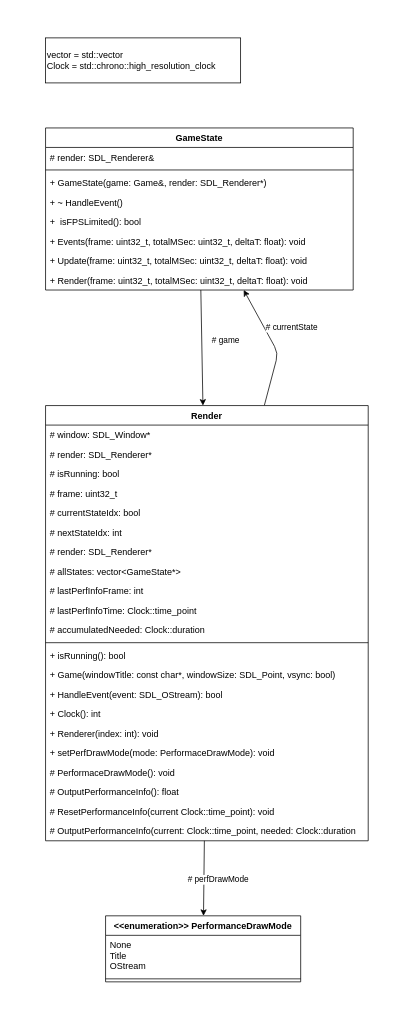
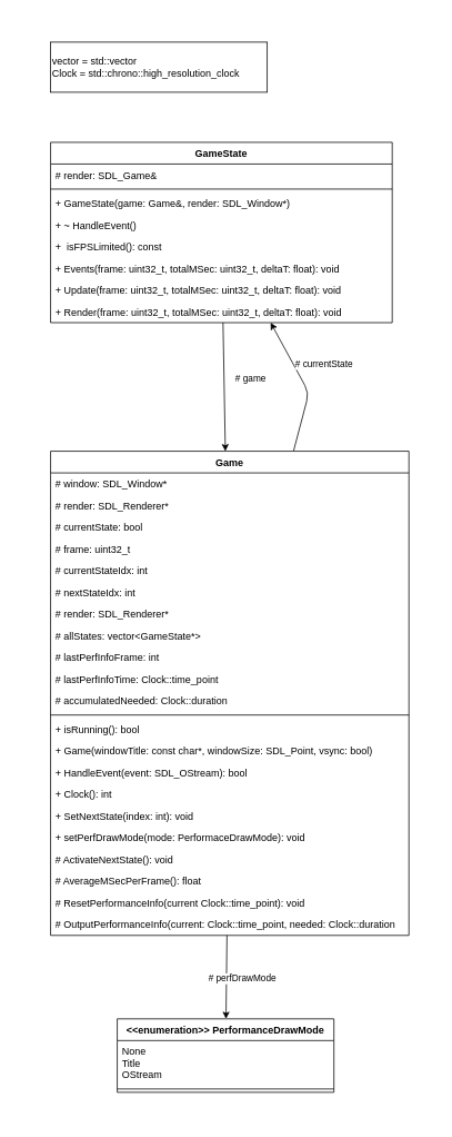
  <mxCell id="0" />
  <mxCell id="1" parent="0" />
  <mxCell id="2" value="" style="rounded=0;whiteSpace=wrap;html=1;labelBackgroundColor=#FFFFFF;fillColor=default;gradientColor=none;strokeColor=none;" vertex="1" parent="1"><mxGeometry x="20" y="20" width="500" height="1320" as="geometry" /></mxCell>
  <mxCell id="3" value="# currentState" style="edgeStyle=none;html=1;" parent="1" source="4" target="29" edge="1"><mxGeometry x="0.116" y="-32" relative="1" as="geometry"><Array as="points"><mxPoint x="370" y="470" /></Array><mxPoint as="offset" /></mxGeometry></mxCell>
- <mxCell id="4" value="Render" style="swimlane;fontStyle=1;align=center;verticalAlign=top;childLayout=stackLayout;horizontal=1;startSize=26;horizontalStack=0;resizeParent=1;resizeParentMax=0;resizeLast=0;collapsible=1;marginBottom=0;" parent="1" vertex="1"><mxGeometry x="60" y="540" width="430" height="580" as="geometry" /></mxCell>
+ <mxCell id="4" value="Game" style="swimlane;fontStyle=1;align=center;verticalAlign=top;childLayout=stackLayout;horizontal=1;startSize=26;horizontalStack=0;resizeParent=1;resizeParentMax=0;resizeLast=0;collapsible=1;marginBottom=0;" parent="1" vertex="1"><mxGeometry x="60" y="540" width="430" height="580" as="geometry" /></mxCell>
  <mxCell id="5" value="# window: SDL_Window*" style="text;strokeColor=none;fillColor=none;align=left;verticalAlign=top;spacingLeft=4;spacingRight=4;overflow=hidden;rotatable=0;points=[[0,0.5],[1,0.5]];portConstraint=eastwest;" parent="4" vertex="1"><mxGeometry y="26" width="430" height="26" as="geometry" /></mxCell>
  <mxCell id="6" value="# render: SDL_Renderer*" style="text;strokeColor=none;fillColor=none;align=left;verticalAlign=top;spacingLeft=4;spacingRight=4;overflow=hidden;rotatable=0;points=[[0,0.5],[1,0.5]];portConstraint=eastwest;" parent="4" vertex="1"><mxGeometry y="52" width="430" height="26" as="geometry" /></mxCell>
- <mxCell id="7" value="# isRunning: bool" style="text;strokeColor=none;fillColor=none;align=left;verticalAlign=top;spacingLeft=4;spacingRight=4;overflow=hidden;rotatable=0;points=[[0,0.5],[1,0.5]];portConstraint=eastwest;" parent="4" vertex="1"><mxGeometry y="78" width="430" height="26" as="geometry" /></mxCell>
+ <mxCell id="7" value="# currentState: bool" style="text;strokeColor=none;fillColor=none;align=left;verticalAlign=top;spacingLeft=4;spacingRight=4;overflow=hidden;rotatable=0;points=[[0,0.5],[1,0.5]];portConstraint=eastwest;" parent="4" vertex="1"><mxGeometry y="78" width="430" height="26" as="geometry" /></mxCell>
  <mxCell id="8" value="# frame: uint32_t" style="text;strokeColor=none;fillColor=none;align=left;verticalAlign=top;spacingLeft=4;spacingRight=4;overflow=hidden;rotatable=0;points=[[0,0.5],[1,0.5]];portConstraint=eastwest;" parent="4" vertex="1"><mxGeometry y="104" width="430" height="26" as="geometry" /></mxCell>
- <mxCell id="9" value="# currentStateIdx: bool" style="text;strokeColor=none;fillColor=none;align=left;verticalAlign=top;spacingLeft=4;spacingRight=4;overflow=hidden;rotatable=0;points=[[0,0.5],[1,0.5]];portConstraint=eastwest;" parent="4" vertex="1"><mxGeometry y="130" width="430" height="26" as="geometry" /></mxCell>
+ <mxCell id="9" value="# currentStateIdx: int" style="text;strokeColor=none;fillColor=none;align=left;verticalAlign=top;spacingLeft=4;spacingRight=4;overflow=hidden;rotatable=0;points=[[0,0.5],[1,0.5]];portConstraint=eastwest;" parent="4" vertex="1"><mxGeometry y="130" width="430" height="26" as="geometry" /></mxCell>
  <mxCell id="10" value="# nextStateIdx: int" style="text;strokeColor=none;fillColor=none;align=left;verticalAlign=top;spacingLeft=4;spacingRight=4;overflow=hidden;rotatable=0;points=[[0,0.5],[1,0.5]];portConstraint=eastwest;" parent="4" vertex="1"><mxGeometry y="156" width="430" height="26" as="geometry" /></mxCell>
  <mxCell id="11" value="# render: SDL_Renderer*" style="text;strokeColor=none;fillColor=none;align=left;verticalAlign=top;spacingLeft=4;spacingRight=4;overflow=hidden;rotatable=0;points=[[0,0.5],[1,0.5]];portConstraint=eastwest;" parent="4" vertex="1"><mxGeometry y="182" width="430" height="26" as="geometry" /></mxCell>
  <mxCell id="12" value="# allStates: vector&lt;GameState*&gt;" style="text;strokeColor=none;fillColor=none;align=left;verticalAlign=top;spacingLeft=4;spacingRight=4;overflow=hidden;rotatable=0;points=[[0,0.5],[1,0.5]];portConstraint=eastwest;" parent="4" vertex="1"><mxGeometry y="208" width="430" height="26" as="geometry" /></mxCell>
  <mxCell id="13" value="# lastPerfInfoFrame: int" style="text;strokeColor=none;fillColor=none;align=left;verticalAlign=top;spacingLeft=4;spacingRight=4;overflow=hidden;rotatable=0;points=[[0,0.5],[1,0.5]];portConstraint=eastwest;" parent="4" vertex="1"><mxGeometry y="234" width="430" height="26" as="geometry" /></mxCell>
  <mxCell id="14" value="# lastPerfInfoTime: Clock::time_point" style="text;strokeColor=none;fillColor=none;align=left;verticalAlign=top;spacingLeft=4;spacingRight=4;overflow=hidden;rotatable=0;points=[[0,0.5],[1,0.5]];portConstraint=eastwest;" parent="4" vertex="1"><mxGeometry y="260" width="430" height="26" as="geometry" /></mxCell>
  <mxCell id="15" value="# accumulatedNeeded: Clock::duration" style="text;strokeColor=none;fillColor=none;align=left;verticalAlign=top;spacingLeft=4;spacingRight=4;overflow=hidden;rotatable=0;points=[[0,0.5],[1,0.5]];portConstraint=eastwest;" parent="4" vertex="1"><mxGeometry y="286" width="430" height="26" as="geometry" /></mxCell>
  <mxCell id="16" value="" style="line;strokeWidth=1;fillColor=none;align=left;verticalAlign=middle;spacingTop=-1;spacingLeft=3;spacingRight=3;rotatable=0;labelPosition=right;points=[];portConstraint=eastwest;" parent="4" vertex="1"><mxGeometry y="312" width="430" height="8" as="geometry" /></mxCell>
  <mxCell id="17" value="+ isRunning(): bool" style="text;strokeColor=none;fillColor=none;align=left;verticalAlign=top;spacingLeft=4;spacingRight=4;overflow=hidden;rotatable=0;points=[[0,0.5],[1,0.5]];portConstraint=eastwest;" parent="4" vertex="1"><mxGeometry y="320" width="430" height="26" as="geometry" /></mxCell>
  <mxCell id="18" value="+ Game(windowTitle: const char*, windowSize: SDL_Point, vsync: bool)" style="text;strokeColor=none;fillColor=none;align=left;verticalAlign=top;spacingLeft=4;spacingRight=4;overflow=hidden;rotatable=0;points=[[0,0.5],[1,0.5]];portConstraint=eastwest;" parent="4" vertex="1"><mxGeometry y="346" width="430" height="26" as="geometry" /></mxCell>
  <mxCell id="19" value="+ HandleEvent(event: SDL_OStream): bool" style="text;strokeColor=none;fillColor=none;align=left;verticalAlign=top;spacingLeft=4;spacingRight=4;overflow=hidden;rotatable=0;points=[[0,0.5],[1,0.5]];portConstraint=eastwest;" parent="4" vertex="1"><mxGeometry y="372" width="430" height="26" as="geometry" /></mxCell>
  <mxCell id="20" value="+ Clock(): int" style="text;strokeColor=none;fillColor=none;align=left;verticalAlign=top;spacingLeft=4;spacingRight=4;overflow=hidden;rotatable=0;points=[[0,0.5],[1,0.5]];portConstraint=eastwest;" parent="4" vertex="1"><mxGeometry y="398" width="430" height="26" as="geometry" /></mxCell>
- <mxCell id="21" value="+ Renderer(index: int): void" style="text;strokeColor=none;fillColor=none;align=left;verticalAlign=top;spacingLeft=4;spacingRight=4;overflow=hidden;rotatable=0;points=[[0,0.5],[1,0.5]];portConstraint=eastwest;" parent="4" vertex="1"><mxGeometry y="424" width="430" height="26" as="geometry" /></mxCell>
+ <mxCell id="21" value="+ SetNextState(index: int): void" style="text;strokeColor=none;fillColor=none;align=left;verticalAlign=top;spacingLeft=4;spacingRight=4;overflow=hidden;rotatable=0;points=[[0,0.5],[1,0.5]];portConstraint=eastwest;" parent="4" vertex="1"><mxGeometry y="424" width="430" height="26" as="geometry" /></mxCell>
  <mxCell id="22" value="+ setPerfDrawMode(mode: PerformaceDrawMode): void" style="text;strokeColor=none;fillColor=none;align=left;verticalAlign=top;spacingLeft=4;spacingRight=4;overflow=hidden;rotatable=0;points=[[0,0.5],[1,0.5]];portConstraint=eastwest;" parent="4" vertex="1"><mxGeometry y="450" width="430" height="26" as="geometry" /></mxCell>
- <mxCell id="23" value="# PerformaceDrawMode(): void" style="text;strokeColor=none;fillColor=none;align=left;verticalAlign=top;spacingLeft=4;spacingRight=4;overflow=hidden;rotatable=0;points=[[0,0.5],[1,0.5]];portConstraint=eastwest;" parent="4" vertex="1"><mxGeometry y="476" width="430" height="26" as="geometry" /></mxCell>
- <mxCell id="24" value="# OutputPerformanceInfo(): float" style="text;strokeColor=none;fillColor=none;align=left;verticalAlign=top;spacingLeft=4;spacingRight=4;overflow=hidden;rotatable=0;points=[[0,0.5],[1,0.5]];portConstraint=eastwest;" parent="4" vertex="1"><mxGeometry y="502" width="430" height="26" as="geometry" /></mxCell>
+ <mxCell id="23" value="# ActivateNextState(): void" style="text;strokeColor=none;fillColor=none;align=left;verticalAlign=top;spacingLeft=4;spacingRight=4;overflow=hidden;rotatable=0;points=[[0,0.5],[1,0.5]];portConstraint=eastwest;" parent="4" vertex="1"><mxGeometry y="476" width="430" height="26" as="geometry" /></mxCell>
+ <mxCell id="24" value="# AverageMSecPerFrame(): float" style="text;strokeColor=none;fillColor=none;align=left;verticalAlign=top;spacingLeft=4;spacingRight=4;overflow=hidden;rotatable=0;points=[[0,0.5],[1,0.5]];portConstraint=eastwest;" parent="4" vertex="1"><mxGeometry y="502" width="430" height="26" as="geometry" /></mxCell>
  <mxCell id="25" value="# ResetPerformanceInfo(current Clock::time_point): void" style="text;strokeColor=none;fillColor=none;align=left;verticalAlign=top;spacingLeft=4;spacingRight=4;overflow=hidden;rotatable=0;points=[[0,0.5],[1,0.5]];portConstraint=eastwest;" parent="4" vertex="1"><mxGeometry y="528" width="430" height="26" as="geometry" /></mxCell>
  <mxCell id="26" value="# OutputPerformanceInfo(current: Clock::time_point, needed: Clock::duration" style="text;strokeColor=none;fillColor=none;align=left;verticalAlign=top;spacingLeft=4;spacingRight=4;overflow=hidden;rotatable=0;points=[[0,0.5],[1,0.5]];portConstraint=eastwest;" parent="4" vertex="1"><mxGeometry y="554" width="430" height="26" as="geometry" /></mxCell>
  <mxCell id="27" style="edgeStyle=none;html=1;" parent="1" source="29" target="4" edge="1"><mxGeometry relative="1" as="geometry" /></mxCell>
  <mxCell id="28" value="# game" style="edgeLabel;html=1;align=center;verticalAlign=middle;resizable=0;points=[];" parent="27" vertex="1" connectable="0"><mxGeometry x="-0.127" y="3" relative="1" as="geometry"><mxPoint x="28" as="offset" /></mxGeometry></mxCell>
  <mxCell id="29" value="GameState" style="swimlane;fontStyle=1;align=center;verticalAlign=top;childLayout=stackLayout;horizontal=1;startSize=26;horizontalStack=0;resizeParent=1;resizeParentMax=0;resizeLast=0;collapsible=1;marginBottom=0;gradientColor=none;" parent="1" vertex="1"><mxGeometry x="60" y="170" width="410" height="216" as="geometry" /></mxCell>
- <mxCell id="30" value="# render: SDL_Renderer&amp;" style="text;strokeColor=none;fillColor=none;align=left;verticalAlign=top;spacingLeft=4;spacingRight=4;overflow=hidden;rotatable=0;points=[[0,0.5],[1,0.5]];portConstraint=eastwest;" parent="29" vertex="1"><mxGeometry y="26" width="410" height="26" as="geometry" /></mxCell>
+ <mxCell id="30" value="# render: SDL_Game&amp;" style="text;strokeColor=none;fillColor=none;align=left;verticalAlign=top;spacingLeft=4;spacingRight=4;overflow=hidden;rotatable=0;points=[[0,0.5],[1,0.5]];portConstraint=eastwest;" parent="29" vertex="1"><mxGeometry y="26" width="410" height="26" as="geometry" /></mxCell>
  <mxCell id="31" value="" style="line;strokeWidth=1;fillColor=none;align=left;verticalAlign=middle;spacingTop=-1;spacingLeft=3;spacingRight=3;rotatable=0;labelPosition=right;points=[];portConstraint=eastwest;" parent="29" vertex="1"><mxGeometry y="52" width="410" height="8" as="geometry" /></mxCell>
- <mxCell id="32" value="+ GameState(game: Game&amp;, render: SDL_Renderer*)" style="text;strokeColor=none;fillColor=none;align=left;verticalAlign=top;spacingLeft=4;spacingRight=4;overflow=hidden;rotatable=0;points=[[0,0.5],[1,0.5]];portConstraint=eastwest;" parent="29" vertex="1"><mxGeometry y="60" width="410" height="26" as="geometry" /></mxCell>
+ <mxCell id="32" value="+ GameState(game: Game&amp;, render: SDL_Window*)" style="text;strokeColor=none;fillColor=none;align=left;verticalAlign=top;spacingLeft=4;spacingRight=4;overflow=hidden;rotatable=0;points=[[0,0.5],[1,0.5]];portConstraint=eastwest;" parent="29" vertex="1"><mxGeometry y="60" width="410" height="26" as="geometry" /></mxCell>
  <mxCell id="33" value="+ ~ HandleEvent()" style="text;strokeColor=none;fillColor=none;align=left;verticalAlign=top;spacingLeft=4;spacingRight=4;overflow=hidden;rotatable=0;points=[[0,0.5],[1,0.5]];portConstraint=eastwest;" parent="29" vertex="1"><mxGeometry y="86" width="410" height="26" as="geometry" /></mxCell>
- <mxCell id="34" value="+  isFPSLimited(): bool" style="text;strokeColor=none;fillColor=none;align=left;verticalAlign=top;spacingLeft=4;spacingRight=4;overflow=hidden;rotatable=0;points=[[0,0.5],[1,0.5]];portConstraint=eastwest;" parent="29" vertex="1"><mxGeometry y="112" width="410" height="26" as="geometry" /></mxCell>
+ <mxCell id="34" value="+  isFPSLimited(): const" style="text;strokeColor=none;fillColor=none;align=left;verticalAlign=top;spacingLeft=4;spacingRight=4;overflow=hidden;rotatable=0;points=[[0,0.5],[1,0.5]];portConstraint=eastwest;" parent="29" vertex="1"><mxGeometry y="112" width="410" height="26" as="geometry" /></mxCell>
  <mxCell id="35" value="+ Events(frame: uint32_t, totalMSec: uint32_t, deltaT: float): void" style="text;strokeColor=none;fillColor=none;align=left;verticalAlign=top;spacingLeft=4;spacingRight=4;overflow=hidden;rotatable=0;points=[[0,0.5],[1,0.5]];portConstraint=eastwest;" parent="29" vertex="1"><mxGeometry y="138" width="410" height="26" as="geometry" /></mxCell>
  <mxCell id="36" value="+ Update(frame: uint32_t, totalMSec: uint32_t, deltaT: float): void" style="text;strokeColor=none;fillColor=none;align=left;verticalAlign=top;spacingLeft=4;spacingRight=4;overflow=hidden;rotatable=0;points=[[0,0.5],[1,0.5]];portConstraint=eastwest;" parent="29" vertex="1"><mxGeometry y="164" width="410" height="26" as="geometry" /></mxCell>
  <mxCell id="37" value="+ Render(frame: uint32_t, totalMSec: uint32_t, deltaT: float): void" style="text;strokeColor=none;fillColor=none;align=left;verticalAlign=top;spacingLeft=4;spacingRight=4;overflow=hidden;rotatable=0;points=[[0,0.5],[1,0.5]];portConstraint=eastwest;" parent="29" vertex="1"><mxGeometry y="190" width="410" height="26" as="geometry" /></mxCell>
  <mxCell id="38" value="&lt;&lt;enumeration&gt;&gt; PerformanceDrawMode" style="swimlane;fontStyle=1;align=center;verticalAlign=top;childLayout=stackLayout;horizontal=1;startSize=26;horizontalStack=0;resizeParent=1;resizeParentMax=0;resizeLast=0;collapsible=1;marginBottom=0;labelBackgroundColor=none;labelBorderColor=none;" parent="1" vertex="1"><mxGeometry x="140" y="1220" width="260" height="88" as="geometry"><mxRectangle x="680" y="840" width="270" height="50" as="alternateBounds" /></mxGeometry></mxCell>
  <mxCell id="39" value="None&#10;Title&#10;OStream" style="text;strokeColor=none;fillColor=none;align=left;verticalAlign=top;spacingLeft=4;spacingRight=4;overflow=hidden;rotatable=0;points=[[0,0.5],[1,0.5]];portConstraint=eastwest;" parent="38" vertex="1"><mxGeometry y="26" width="260" height="54" as="geometry" /></mxCell>
  <mxCell id="40" value="" style="line;strokeWidth=1;fillColor=none;align=left;verticalAlign=middle;spacingTop=-1;spacingLeft=3;spacingRight=3;rotatable=0;labelPosition=right;points=[];portConstraint=eastwest;" parent="38" vertex="1"><mxGeometry y="80" width="260" height="8" as="geometry" /></mxCell>
  <mxCell id="41" value="# perfDrawMode" style="edgeStyle=none;html=1;" parent="1" source="4" target="38" edge="1"><mxGeometry x="0.049" y="19" relative="1" as="geometry"><mxPoint as="offset" /></mxGeometry></mxCell>
  <mxCell id="42" value="vector = std::vector&lt;br&gt;Clock = std::chrono::high_resolution_clock" style="rounded=0;whiteSpace=wrap;html=1;labelBackgroundColor=none;labelBorderColor=none;align=left;" parent="1" vertex="1"><mxGeometry x="60" y="50" width="260" height="60" as="geometry" /></mxCell>
